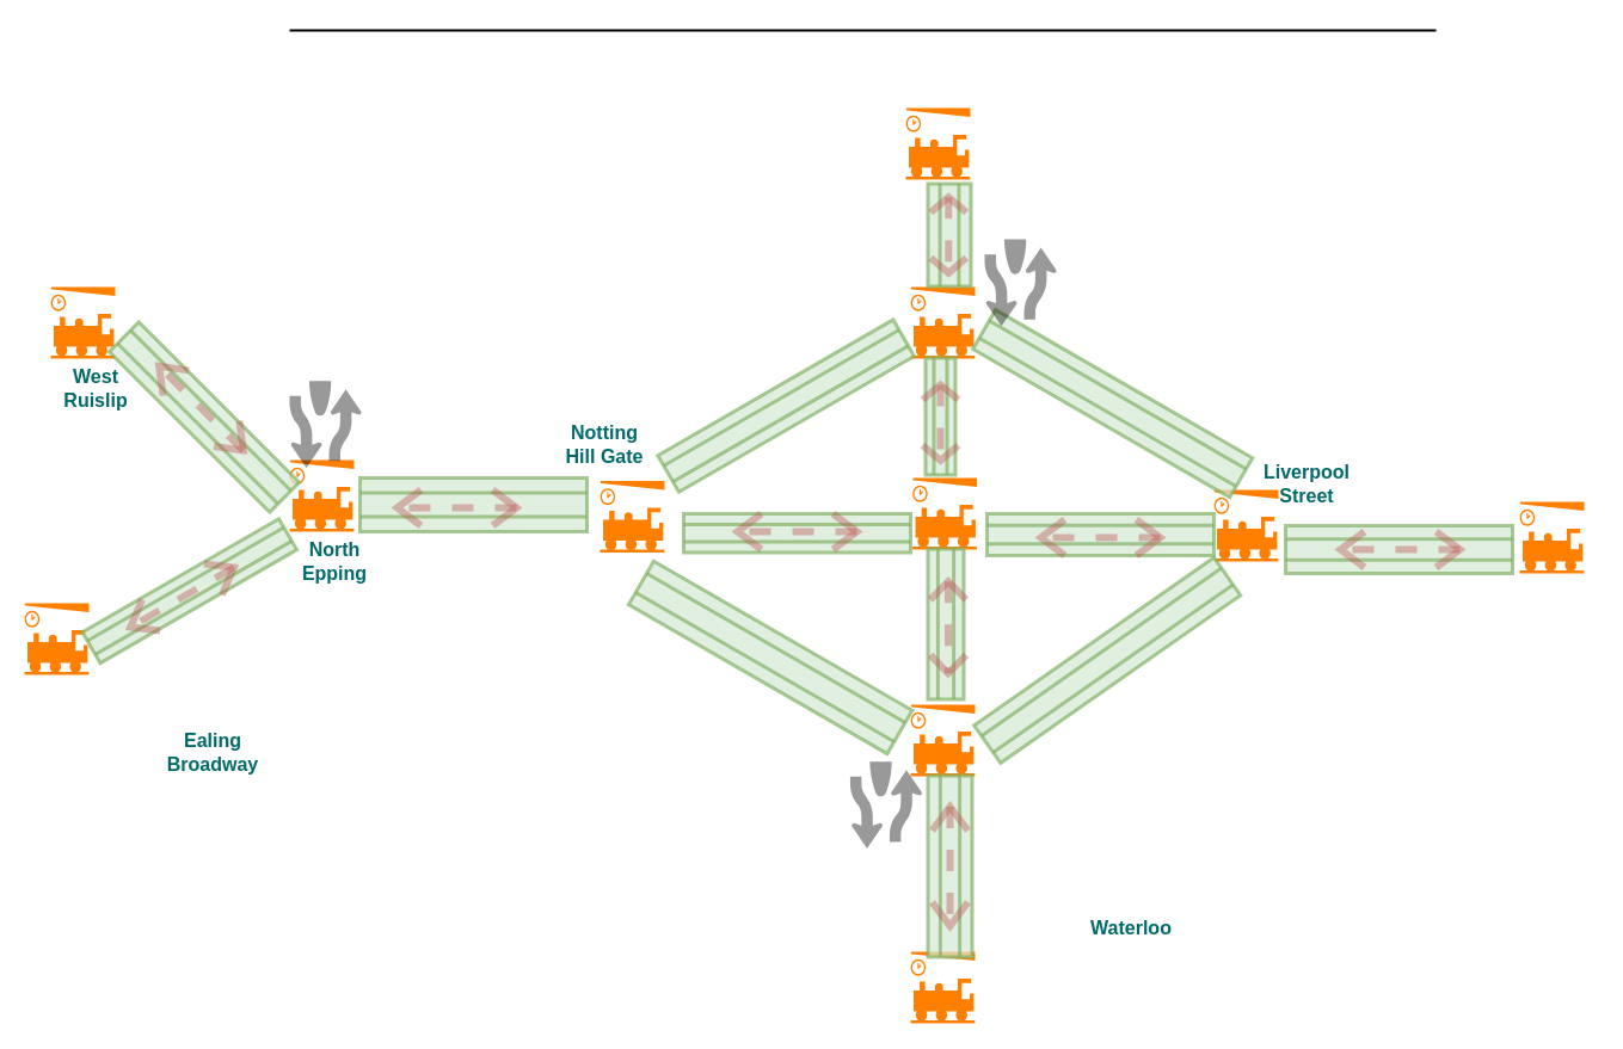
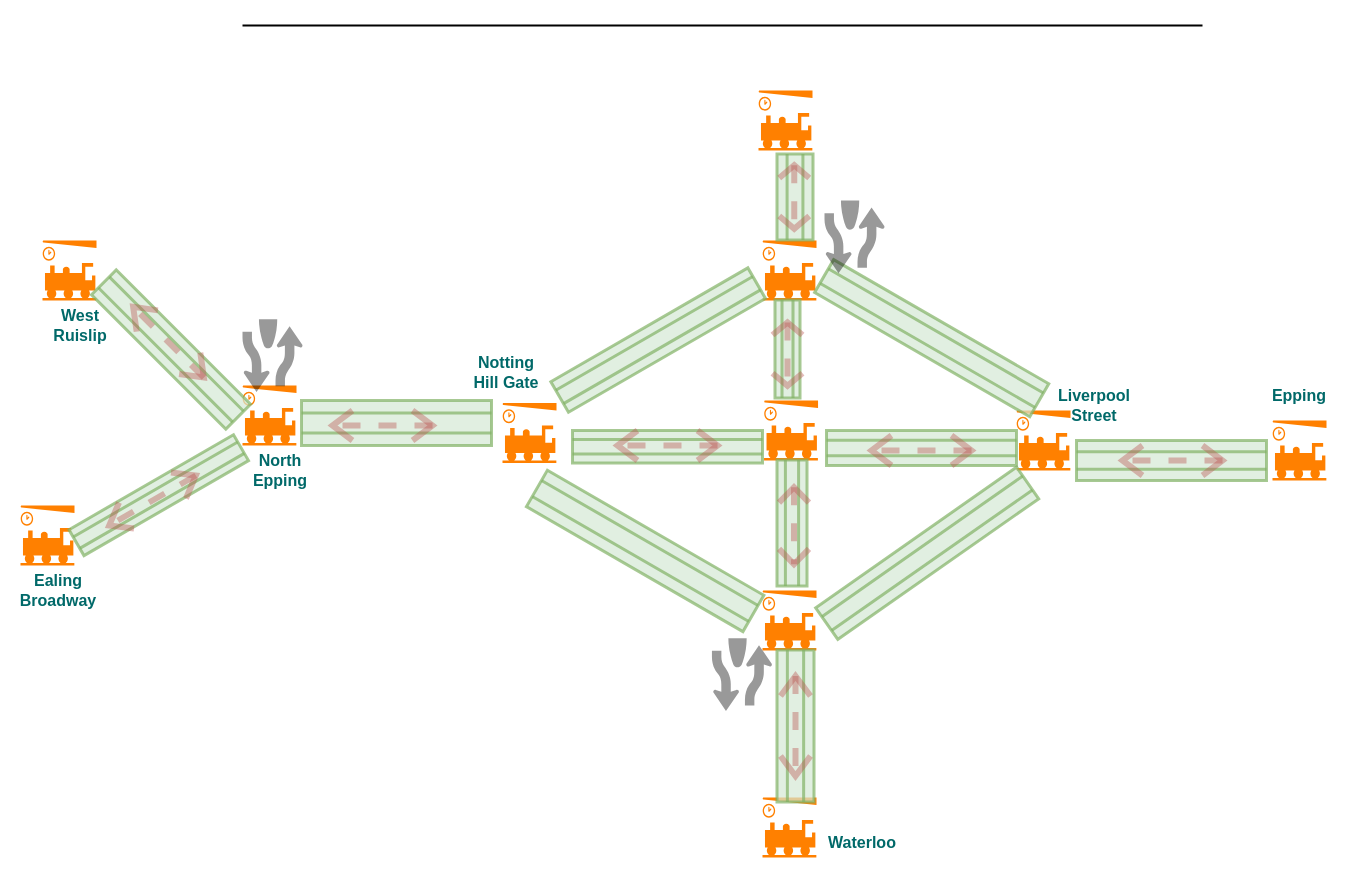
  <mxCell id="0" />
  <mxCell id="1" parent="0" />
  <mxCell id="2" value="" style="line;strokeWidth=2;html=1;fontSize=20;fontColor=#4D4D4D;sketch=0;" parent="1" vertex="1"><mxGeometry x="242" y="20" width="960" height="10" as="geometry" /></mxCell>
  <mxCell id="3" value="" style="shape=mxgraph.signs.transportation.train_station;html=1;pointerEvents=1;fillColor=#FF8000;strokeColor=none;verticalLabelPosition=bottom;verticalAlign=top;align=center;sketch=0;" vertex="1" parent="1"><mxGeometry x="758" y="90" width="54" height="60" as="geometry" /></mxCell>
  <mxCell id="4" value="" style="shape=mxgraph.signs.transportation.train_station;html=1;pointerEvents=1;fillColor=#FF8000;strokeColor=none;verticalLabelPosition=bottom;verticalAlign=top;align=center;sketch=0;" vertex="1" parent="1"><mxGeometry x="762" y="240" width="54" height="60" as="geometry" /></mxCell>
  <mxCell id="5" value="" style="shape=mxgraph.signs.transportation.train_station;html=1;pointerEvents=1;fillColor=#FF8000;strokeColor=none;verticalLabelPosition=bottom;verticalAlign=top;align=center;sketch=0;" vertex="1" parent="1"><mxGeometry x="763.55" y="400" width="54" height="60" as="geometry" /></mxCell>
  <mxCell id="6" value="" style="shape=mxgraph.signs.transportation.train_station;html=1;pointerEvents=1;fillColor=#FF8000;strokeColor=none;verticalLabelPosition=bottom;verticalAlign=top;align=center;sketch=0;" vertex="1" parent="1"><mxGeometry x="762" y="590" width="54" height="60" as="geometry" /></mxCell>
  <mxCell id="7" value="" style="shape=mxgraph.signs.transportation.train_station;html=1;pointerEvents=1;fillColor=#FF8000;strokeColor=none;verticalLabelPosition=bottom;verticalAlign=top;align=center;sketch=0;" vertex="1" parent="1"><mxGeometry x="762" y="797" width="54" height="60" as="geometry" /></mxCell>
- <mxCell id="8" value="Waterloo" style="text;html=1;strokeColor=none;fillColor=none;align=center;verticalAlign=middle;whiteSpace=wrap;rounded=0;fontSize=16;fontStyle=1;fontColor=#006969;sketch=0;" vertex="1" parent="1"><mxGeometry x="909" y="762" width="76" height="30" as="geometry" /></mxCell>
+ <mxCell id="8" value="Waterloo" style="text;html=1;strokeColor=none;fillColor=none;align=center;verticalAlign=middle;whiteSpace=wrap;rounded=0;fontSize=16;fontStyle=1;fontColor=#006969;sketch=0;" vertex="1" parent="1"><mxGeometry x="824" y="827" width="76" height="30" as="geometry" /></mxCell>
  <mxCell id="9" value="" style="shape=mxgraph.signs.transportation.train_station;html=1;pointerEvents=1;fillColor=#FF8000;strokeColor=none;verticalLabelPosition=bottom;verticalAlign=top;align=center;sketch=0;" vertex="1" parent="1"><mxGeometry x="502" y="402.5" width="54" height="60" as="geometry" /></mxCell>
  <mxCell id="10" value="Notting Hill Gate" style="text;html=1;strokeColor=none;fillColor=none;align=center;verticalAlign=middle;whiteSpace=wrap;rounded=0;fontSize=16;fontStyle=1;fontColor=#006969;sketch=0;" vertex="1" parent="1"><mxGeometry x="468.49" y="356.68" width="76" height="30" as="geometry" /></mxCell>
  <mxCell id="11" value="" style="shape=mxgraph.signs.transportation.train_station;html=1;pointerEvents=1;fillColor=#FF8000;strokeColor=none;verticalLabelPosition=bottom;verticalAlign=top;align=center;sketch=0;" vertex="1" parent="1"><mxGeometry x="1016" y="410" width="54" height="60" as="geometry" /></mxCell>
  <mxCell id="12" value="Liverpool Street" style="text;html=1;strokeColor=none;fillColor=none;align=center;verticalAlign=middle;whiteSpace=wrap;rounded=0;fontSize=16;fontStyle=1;fontColor=#006969;sketch=0;" vertex="1" parent="1"><mxGeometry x="1056" y="390" width="76" height="30" as="geometry" /></mxCell>
  <mxCell id="13" value="" style="shape=mxgraph.signs.transportation.train_station;html=1;pointerEvents=1;fillColor=#FF8000;strokeColor=none;verticalLabelPosition=bottom;verticalAlign=top;align=center;sketch=0;" vertex="1" parent="1"><mxGeometry x="1272" y="420" width="54" height="60" as="geometry" /></mxCell>
+ <mxCell id="14" value="Epping" style="text;html=1;strokeColor=none;fillColor=none;align=center;verticalAlign=middle;whiteSpace=wrap;rounded=0;fontSize=16;fontStyle=1;fontColor=#006969;sketch=0;" vertex="1" parent="1"><mxGeometry x="1261" y="380" width="76" height="30" as="geometry" /></mxCell>
  <mxCell id="15" value="" style="shape=mxgraph.signs.transportation.train_station;html=1;pointerEvents=1;fillColor=#FF8000;strokeColor=none;verticalLabelPosition=bottom;verticalAlign=top;align=center;sketch=0;" vertex="1" parent="1"><mxGeometry x="242" y="385" width="54" height="60" as="geometry" /></mxCell>
  <mxCell id="16" value="North Epping" style="text;html=1;strokeColor=none;fillColor=none;align=center;verticalAlign=middle;whiteSpace=wrap;rounded=0;fontSize=16;fontStyle=1;fontColor=#006969;sketch=0;" vertex="1" parent="1"><mxGeometry x="242" y="455" width="76" height="30" as="geometry" /></mxCell>
  <mxCell id="17" value="" style="verticalLabelPosition=bottom;dashed=0;shadow=0;html=1;align=center;verticalAlign=top;shape=mxgraph.cabinets.din_rail;fillColor=#d5e8d4;strokeColor=#82b366;strokeWidth=3;perimeterSpacing=2;opacity=70;sketch=0;" vertex="1" parent="1"><mxGeometry x="572" y="430" width="190" height="32.5" as="geometry" /></mxCell>
  <mxCell id="18" value="" style="verticalLabelPosition=bottom;dashed=0;shadow=0;html=1;align=center;verticalAlign=top;shape=mxgraph.cabinets.din_rail;fillColor=#d5e8d4;strokeColor=#82b366;strokeWidth=3;perimeterSpacing=2;opacity=70;sketch=0;" vertex="1" parent="1"><mxGeometry x="301" y="400" width="190" height="45" as="geometry" /></mxCell>
  <mxCell id="19" value="" style="verticalLabelPosition=bottom;dashed=0;shadow=0;html=1;align=center;verticalAlign=top;shape=mxgraph.cabinets.din_rail;fillColor=#d5e8d4;strokeColor=#82b366;strokeWidth=3;perimeterSpacing=2;opacity=70;sketch=0;" vertex="1" parent="1"><mxGeometry x="826" y="430" width="190" height="35" as="geometry" /></mxCell>
  <mxCell id="20" value="" style="verticalLabelPosition=bottom;dashed=0;shadow=0;html=1;align=center;verticalAlign=top;shape=mxgraph.cabinets.din_rail;fillColor=#d5e8d4;strokeColor=#82b366;strokeWidth=3;perimeterSpacing=2;opacity=70;sketch=0;" vertex="1" parent="1"><mxGeometry x="1076" y="440" width="190" height="40" as="geometry" /></mxCell>
  <mxCell id="21" value="" style="verticalLabelPosition=bottom;dashed=0;shadow=0;html=1;align=center;verticalAlign=top;shape=mxgraph.cabinets.din_rail;fillColor=#d5e8d4;rotation=-90;strokeColor=#82b366;strokeWidth=3;perimeterSpacing=2;opacity=70;sketch=0;" vertex="1" parent="1"><mxGeometry x="728.5" y="507.5" width="126" height="30" as="geometry" /></mxCell>
  <mxCell id="22" value="" style="verticalLabelPosition=bottom;dashed=0;shadow=0;html=1;align=center;verticalAlign=top;shape=mxgraph.cabinets.din_rail;fillColor=#d5e8d4;rotation=-90;strokeColor=#82b366;strokeWidth=3;perimeterSpacing=2;opacity=70;sketch=0;" vertex="1" parent="1"><mxGeometry x="719" y="707" width="152" height="37" as="geometry" /></mxCell>
  <mxCell id="23" value="" style="verticalLabelPosition=bottom;dashed=0;shadow=0;html=1;align=center;verticalAlign=top;shape=mxgraph.cabinets.din_rail;fillColor=#d5e8d4;rotation=-90;strokeColor=#82b366;strokeWidth=3;perimeterSpacing=2;opacity=70;sketch=0;" vertex="1" parent="1"><mxGeometry x="738" y="336" width="98" height="25" as="geometry" /></mxCell>
  <mxCell id="24" value="" style="verticalLabelPosition=bottom;dashed=0;shadow=0;html=1;align=center;verticalAlign=top;shape=mxgraph.cabinets.din_rail;fillColor=#d5e8d4;rotation=-90;strokeColor=#82b366;strokeWidth=3;perimeterSpacing=2;opacity=70;sketch=0;" vertex="1" parent="1"><mxGeometry x="751.5" y="178.5" width="86" height="36" as="geometry" /></mxCell>
  <mxCell id="25" value="" style="verticalLabelPosition=bottom;dashed=0;shadow=0;html=1;align=center;verticalAlign=top;shape=mxgraph.cabinets.din_rail;fillColor=#d5e8d4;strokeColor=#82b366;strokeWidth=3;perimeterSpacing=2;opacity=70;sketch=0;rotation=30;" vertex="1" parent="1"><mxGeometry x="807" y="318.66" width="248.41" height="38.02" as="geometry" /></mxCell>
  <mxCell id="26" value="" style="verticalLabelPosition=bottom;dashed=0;shadow=0;html=1;align=center;verticalAlign=top;shape=mxgraph.cabinets.din_rail;fillColor=#d5e8d4;strokeColor=#82b366;strokeWidth=3;perimeterSpacing=2;opacity=70;sketch=0;rotation=-35;" vertex="1" parent="1"><mxGeometry x="804.06" y="533.46" width="245.27" height="38.64" as="geometry" /></mxCell>
  <mxCell id="27" value="" style="verticalLabelPosition=bottom;dashed=0;shadow=0;html=1;align=center;verticalAlign=top;shape=mxgraph.cabinets.din_rail;fillColor=#d5e8d4;strokeColor=#82b366;strokeWidth=3;perimeterSpacing=2;opacity=70;sketch=0;rotation=-30;" vertex="1" parent="1"><mxGeometry x="543.92" y="321.94" width="227.51" height="35.26" as="geometry" /></mxCell>
  <mxCell id="28" value="" style="verticalLabelPosition=bottom;dashed=0;shadow=0;html=1;align=center;verticalAlign=top;shape=mxgraph.cabinets.din_rail;fillColor=#d5e8d4;strokeColor=#82b366;strokeWidth=3;perimeterSpacing=2;opacity=70;sketch=0;rotation=30;" vertex="1" parent="1"><mxGeometry x="519.66" y="529.49" width="250" height="41.94" as="geometry" /></mxCell>
  <mxCell id="29" value="" style="shape=mxgraph.signs.transportation.train_station;html=1;pointerEvents=1;fillColor=#FF8000;strokeColor=none;verticalLabelPosition=bottom;verticalAlign=top;align=center;sketch=0;" vertex="1" parent="1"><mxGeometry x="42" y="240" width="54" height="60" as="geometry" /></mxCell>
  <mxCell id="30" value="West Ruislip" style="text;html=1;strokeColor=none;fillColor=none;align=center;verticalAlign=middle;whiteSpace=wrap;rounded=0;fontSize=16;fontStyle=1;fontColor=#006969;sketch=0;" vertex="1" parent="1"><mxGeometry x="42" y="310" width="76" height="30" as="geometry" /></mxCell>
  <mxCell id="31" value="" style="shape=mxgraph.signs.transportation.train_station;html=1;pointerEvents=1;fillColor=#FF8000;strokeColor=none;verticalLabelPosition=bottom;verticalAlign=top;align=center;sketch=0;" vertex="1" parent="1"><mxGeometry x="20" y="505" width="54" height="60" as="geometry" /></mxCell>
- <mxCell id="32" value="Ealing Broadway" style="text;html=1;strokeColor=none;fillColor=none;align=center;verticalAlign=middle;whiteSpace=wrap;rounded=0;fontSize=16;fontStyle=1;fontColor=#006969;sketch=0;" vertex="1" parent="1"><mxGeometry x="140" y="615" width="76" height="30" as="geometry" /></mxCell>
+ <mxCell id="32" value="Ealing Broadway" style="text;html=1;strokeColor=none;fillColor=none;align=center;verticalAlign=middle;whiteSpace=wrap;rounded=0;fontSize=16;fontStyle=1;fontColor=#006969;sketch=0;" vertex="1" parent="1"><mxGeometry x="20" y="575" width="76" height="30" as="geometry" /></mxCell>
  <mxCell id="33" value="" style="verticalLabelPosition=bottom;dashed=0;shadow=0;html=1;align=center;verticalAlign=top;shape=mxgraph.cabinets.din_rail;fillColor=#d5e8d4;strokeColor=#82b366;strokeWidth=3;perimeterSpacing=2;opacity=70;sketch=0;rotation=-30;" vertex="1" parent="1"><mxGeometry x="63.25" y="479.67" width="190" height="30" as="geometry" /></mxCell>
  <mxCell id="34" value="" style="verticalLabelPosition=bottom;dashed=0;shadow=0;html=1;align=center;verticalAlign=top;shape=mxgraph.cabinets.din_rail;fillColor=#d5e8d4;strokeColor=#82b366;strokeWidth=3;perimeterSpacing=2;opacity=70;sketch=0;rotation=45;" vertex="1" parent="1"><mxGeometry x="75.54" y="331.46" width="190" height="35" as="geometry" /></mxCell>
  <mxCell id="35" value="" style="html=1;outlineConnect=0;whiteSpace=wrap;fillColor=#f8cecc;shape=mxgraph.archimate3.path;strokeWidth=6;shadow=0;sketch=0;fontSize=16;opacity=40;rotation=90;strokeColor=#b85450;" vertex="1" parent="1"><mxGeometry x="745" y="710.5" width="100" height="30" as="geometry" /></mxCell>
  <mxCell id="36" value="" style="html=1;outlineConnect=0;whiteSpace=wrap;fillColor=#f8cecc;shape=mxgraph.archimate3.path;strokeWidth=6;shadow=0;sketch=0;fontSize=16;opacity=40;rotation=90;strokeColor=#b85450;" vertex="1" parent="1"><mxGeometry x="755" y="510.25" width="77" height="30" as="geometry" /></mxCell>
  <mxCell id="37" value="" style="html=1;outlineConnect=0;whiteSpace=wrap;fillColor=#f8cecc;shape=mxgraph.archimate3.path;strokeWidth=6;shadow=0;sketch=0;fontSize=16;opacity=40;rotation=90;strokeColor=#b85450;" vertex="1" parent="1"><mxGeometry x="755.25" y="338.63" width="63.5" height="30" as="geometry" /></mxCell>
  <mxCell id="38" value="" style="html=1;outlineConnect=0;whiteSpace=wrap;fillColor=#f8cecc;shape=mxgraph.archimate3.path;strokeWidth=6;shadow=0;sketch=0;fontSize=16;opacity=40;rotation=90;strokeColor=#b85450;" vertex="1" parent="1"><mxGeometry x="762" y="181.5" width="63.5" height="30" as="geometry" /></mxCell>
  <mxCell id="39" value="" style="html=1;outlineConnect=0;whiteSpace=wrap;fillColor=#f8cecc;shape=mxgraph.archimate3.path;strokeWidth=6;shadow=0;sketch=0;fontSize=16;opacity=40;rotation=-180;strokeColor=#b85450;" vertex="1" parent="1"><mxGeometry x="617" y="430" width="100" height="30" as="geometry" /></mxCell>
  <mxCell id="40" value="" style="html=1;outlineConnect=0;whiteSpace=wrap;fillColor=#f8cecc;shape=mxgraph.archimate3.path;strokeWidth=6;shadow=0;sketch=0;fontSize=16;opacity=40;rotation=-180;strokeColor=#b85450;" vertex="1" parent="1"><mxGeometry x="1122" y="445" width="100" height="30" as="geometry" /></mxCell>
  <mxCell id="41" value="" style="html=1;outlineConnect=0;whiteSpace=wrap;fillColor=#f8cecc;shape=mxgraph.archimate3.path;strokeWidth=6;shadow=0;sketch=0;fontSize=16;opacity=40;rotation=-180;strokeColor=#b85450;" vertex="1" parent="1"><mxGeometry x="871" y="435" width="100" height="30" as="geometry" /></mxCell>
  <mxCell id="42" value="" style="html=1;outlineConnect=0;whiteSpace=wrap;fillColor=#f8cecc;shape=mxgraph.archimate3.path;strokeWidth=6;shadow=0;sketch=0;fontSize=16;opacity=40;rotation=-180;strokeColor=#b85450;" vertex="1" parent="1"><mxGeometry x="332" y="410" width="100" height="30" as="geometry" /></mxCell>
  <mxCell id="43" value="" style="html=1;outlineConnect=0;whiteSpace=wrap;fillColor=#f8cecc;shape=mxgraph.archimate3.path;strokeWidth=6;shadow=0;sketch=0;fontSize=16;opacity=40;rotation=-135;strokeColor=#b85450;" vertex="1" parent="1"><mxGeometry x="118" y="326.68" width="100" height="30" as="geometry" /></mxCell>
  <mxCell id="44" value="" style="html=1;outlineConnect=0;whiteSpace=wrap;fillColor=#f8cecc;shape=mxgraph.archimate3.path;strokeWidth=6;shadow=0;sketch=0;fontSize=16;opacity=40;rotation=-210;strokeColor=#b85450;" vertex="1" parent="1"><mxGeometry x="102" y="485" width="100" height="30" as="geometry" /></mxCell>
  <mxCell id="45" value="" style="shape=mxgraph.signs.transportation.divided_highway;html=1;pointerEvents=1;fillColor=#000000;strokeColor=none;verticalLabelPosition=bottom;verticalAlign=top;align=center;sketch=0;shadow=0;strokeWidth=3;fontSize=16;fontColor=#006969;opacity=40;" vertex="1" parent="1"><mxGeometry x="711.43" y="637.7" width="60" height="72.8" as="geometry" /></mxCell>
  <mxCell id="46" value="" style="shape=mxgraph.signs.transportation.divided_highway;html=1;pointerEvents=1;fillColor=#000000;strokeColor=none;verticalLabelPosition=bottom;verticalAlign=top;align=center;sketch=0;shadow=0;strokeWidth=3;fontSize=16;fontColor=#006969;opacity=40;" vertex="1" parent="1"><mxGeometry x="242" y="318.66" width="60" height="72.8" as="geometry" /></mxCell>
  <mxCell id="47" value="" style="shape=mxgraph.signs.transportation.divided_highway;html=1;pointerEvents=1;fillColor=#000000;strokeColor=none;verticalLabelPosition=bottom;verticalAlign=top;align=center;sketch=0;shadow=0;strokeWidth=3;fontSize=16;fontColor=#006969;opacity=40;" vertex="1" parent="1"><mxGeometry x="824" y="200" width="60" height="72.8" as="geometry" /></mxCell>
